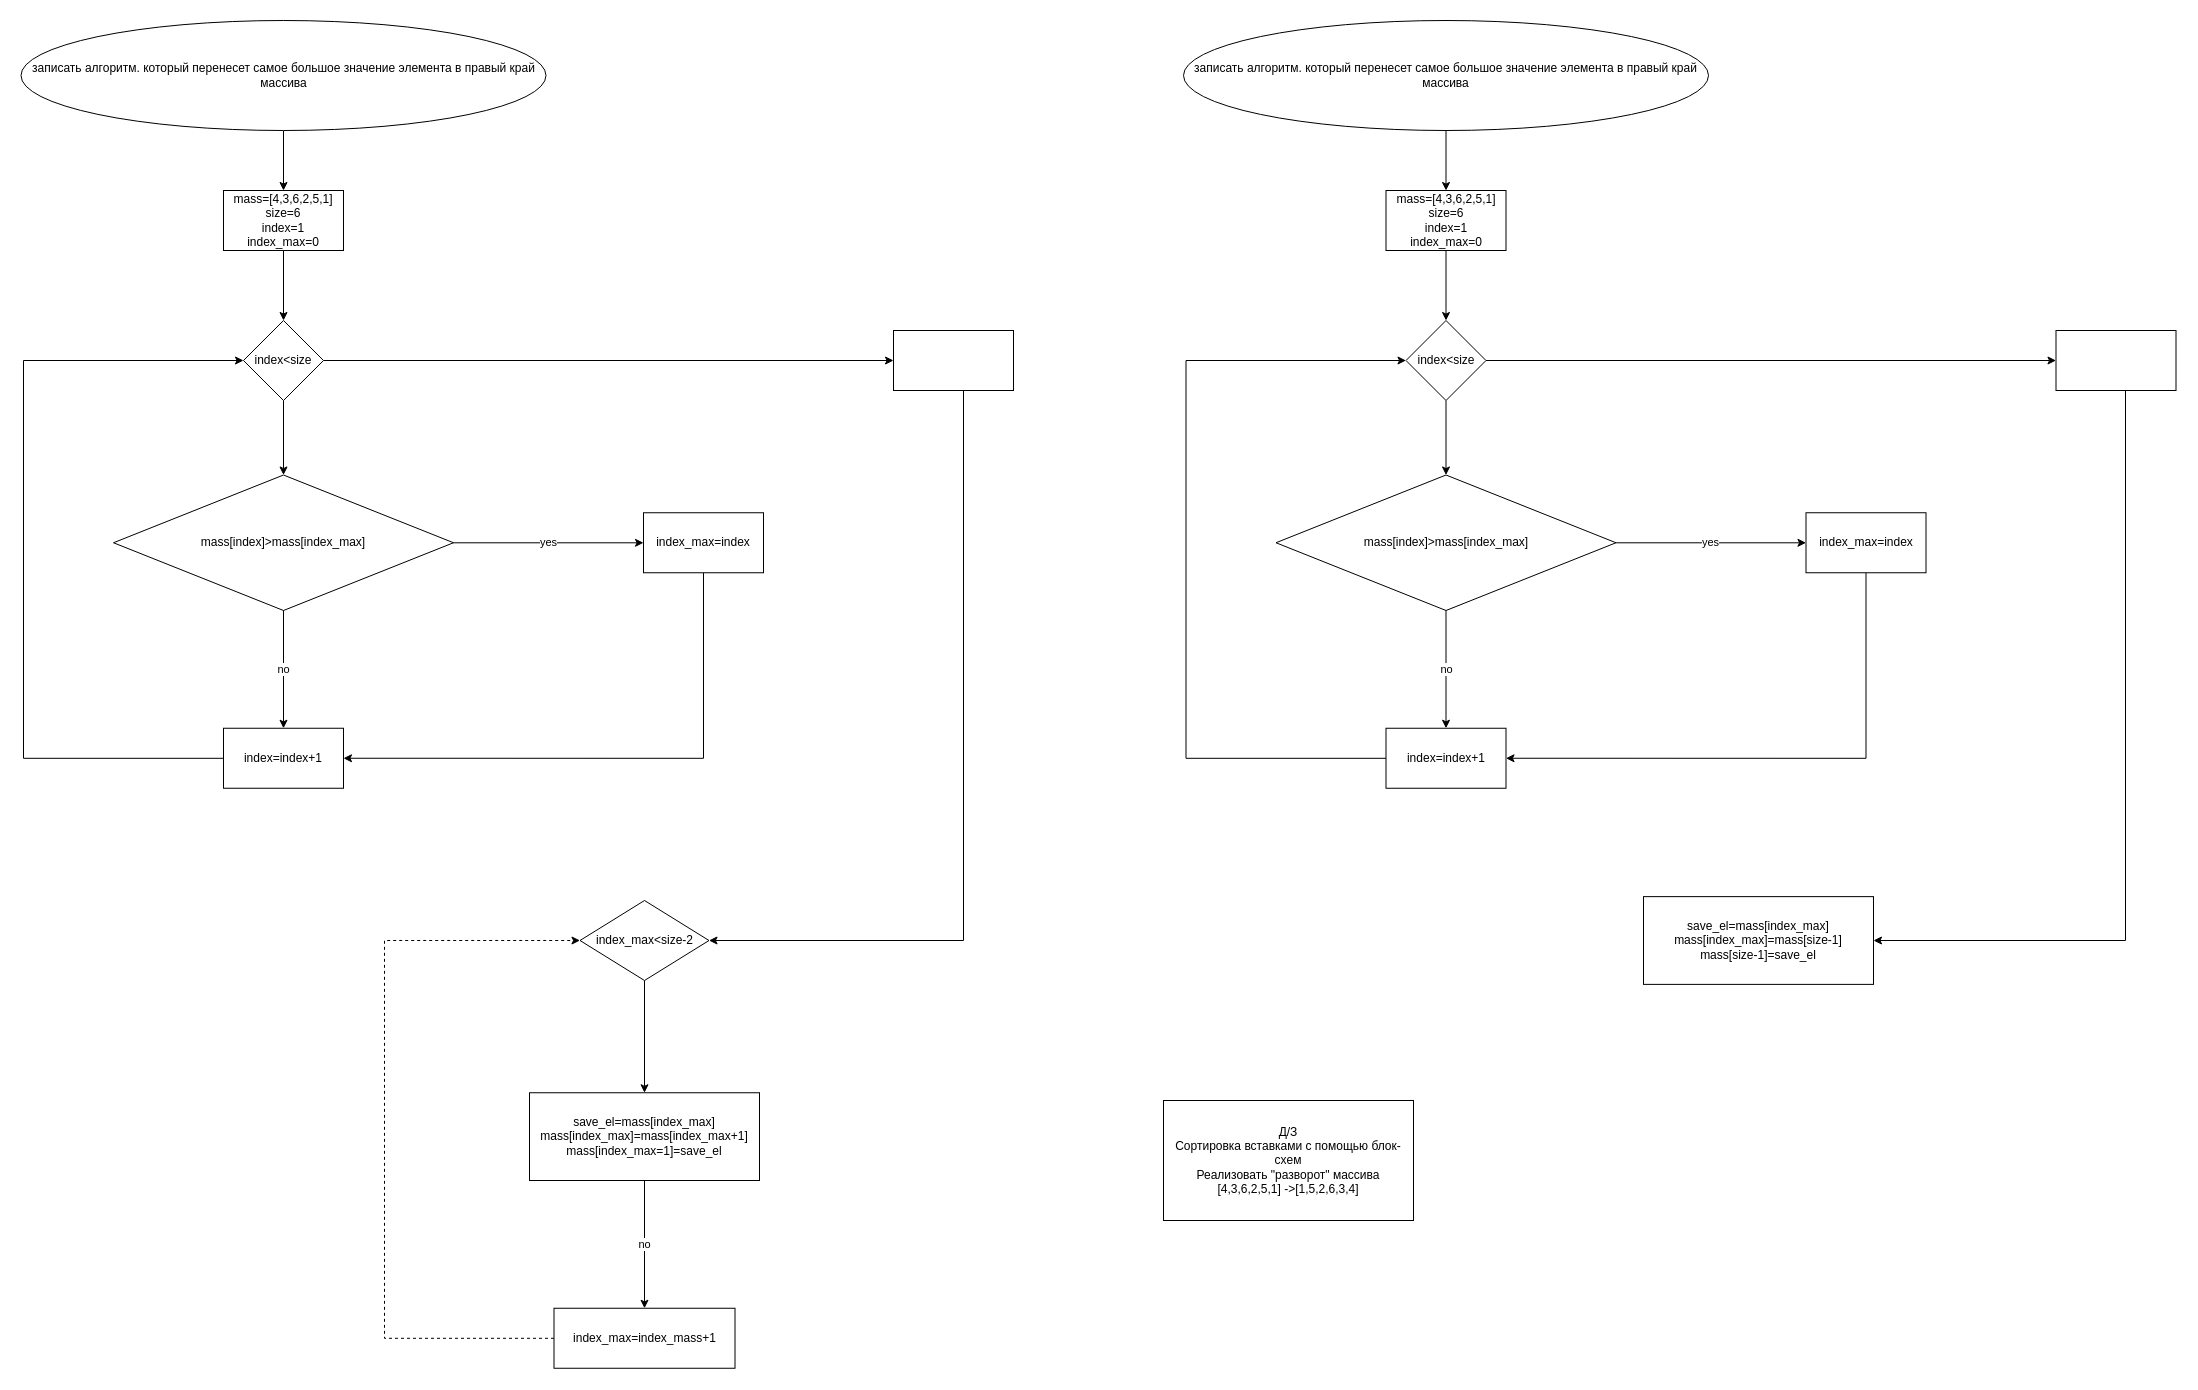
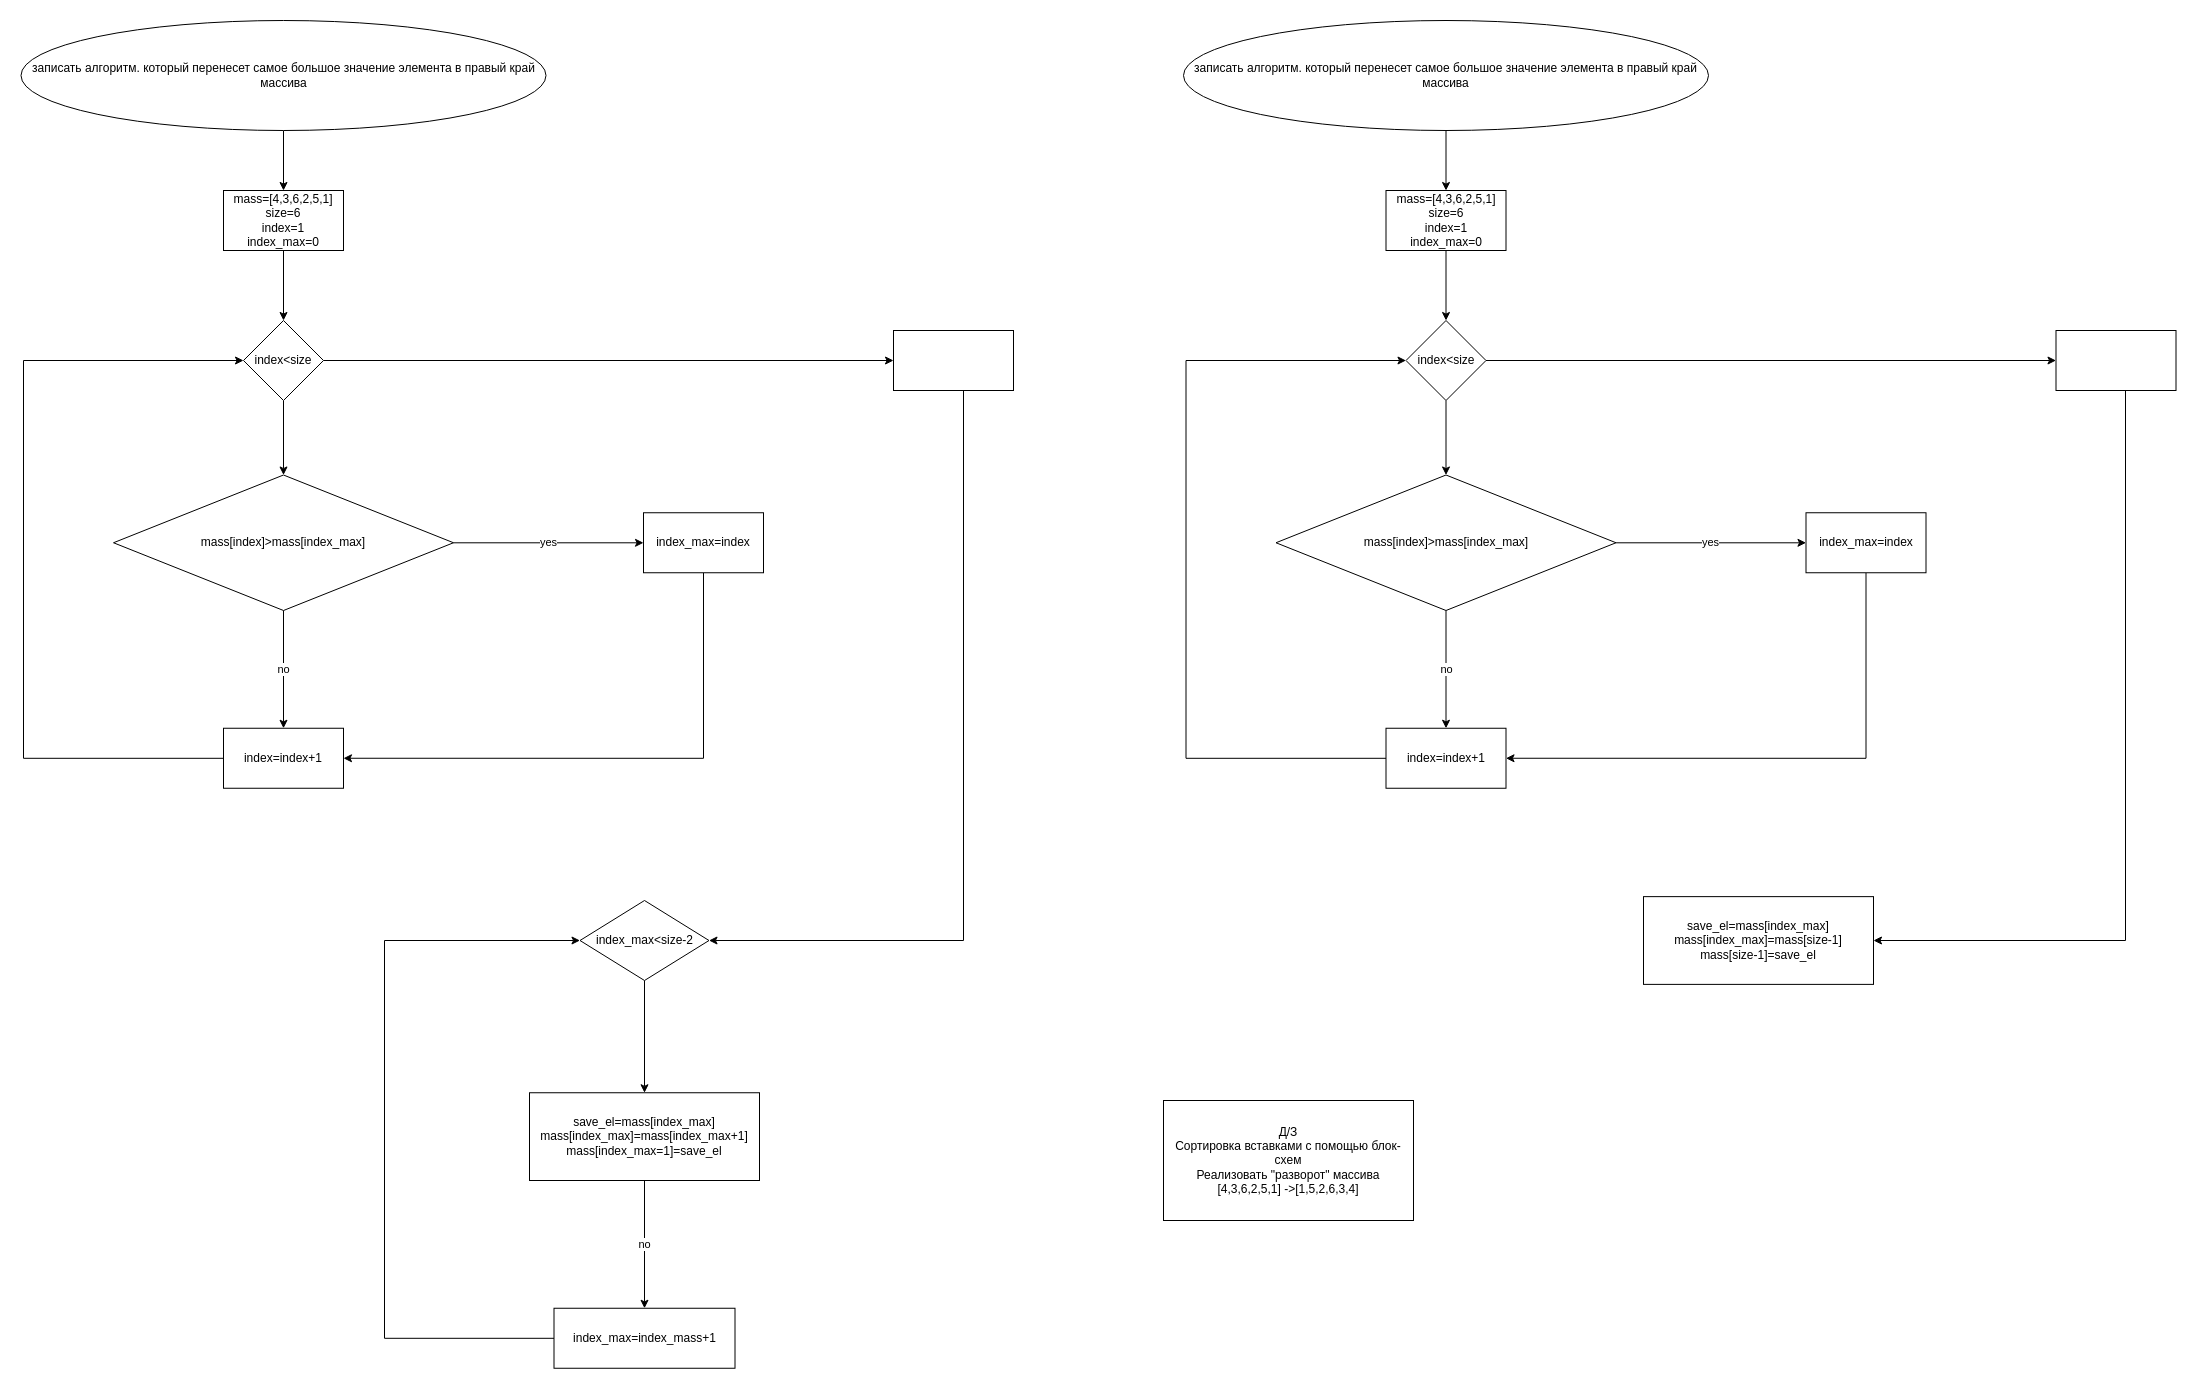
  <mxCell id="0" />
  <mxCell id="1" parent="0" />
  <mxCell id="2" value="" style="edgeStyle=orthogonalEdgeStyle;rounded=0;orthogonalLoop=1;jettySize=auto;html=1;" parent="1" source="3" target="5" edge="1"><mxGeometry relative="1" as="geometry" /></mxCell>
  <mxCell id="3" value="записать алгоритм. который перенесет самое большое значение элемента в правый край массива" style="ellipse;whiteSpace=wrap;html=1;" parent="1" vertex="1"><mxGeometry x="20.5" y="20" width="525" height="110" as="geometry" /></mxCell>
  <mxCell id="4" value="" style="edgeStyle=orthogonalEdgeStyle;rounded=0;orthogonalLoop=1;jettySize=auto;html=1;" edge="1" parent="1" source="5" target="8"><mxGeometry relative="1" as="geometry" /></mxCell>
  <mxCell id="5" value="mass=[4,3,6,2,5,1]&lt;br&gt;size=6&lt;br&gt;index=1&lt;br&gt;index_max=0" style="whiteSpace=wrap;html=1;" parent="1" vertex="1"><mxGeometry x="223" y="190" width="120" height="60" as="geometry" /></mxCell>
  <mxCell id="6" value="" style="edgeStyle=orthogonalEdgeStyle;rounded=0;orthogonalLoop=1;jettySize=auto;html=1;" edge="1" parent="1" source="8" target="11"><mxGeometry relative="1" as="geometry" /></mxCell>
  <mxCell id="7" value="" style="edgeStyle=orthogonalEdgeStyle;rounded=0;orthogonalLoop=1;jettySize=auto;html=1;" edge="1" parent="1" source="8" target="17"><mxGeometry relative="1" as="geometry" /></mxCell>
  <mxCell id="8" value="index&amp;lt;size" style="rhombus;whiteSpace=wrap;html=1;" vertex="1" parent="1"><mxGeometry x="243" y="320" width="80" height="80" as="geometry" /></mxCell>
  <mxCell id="9" value="yes" style="edgeStyle=orthogonalEdgeStyle;rounded=0;orthogonalLoop=1;jettySize=auto;html=1;" edge="1" parent="1" source="11" target="13"><mxGeometry relative="1" as="geometry" /></mxCell>
  <mxCell id="10" value="no" style="edgeStyle=orthogonalEdgeStyle;rounded=0;orthogonalLoop=1;jettySize=auto;html=1;" edge="1" parent="1" source="11" target="15"><mxGeometry relative="1" as="geometry" /></mxCell>
  <mxCell id="11" value="mass[index]&amp;gt;mass[index_max]" style="rhombus;whiteSpace=wrap;html=1;" vertex="1" parent="1"><mxGeometry x="113" y="474.5" width="340" height="135.5" as="geometry" /></mxCell>
  <mxCell id="12" style="edgeStyle=orthogonalEdgeStyle;rounded=0;orthogonalLoop=1;jettySize=auto;html=1;entryX=1;entryY=0.5;entryDx=0;entryDy=0;" edge="1" parent="1" source="13" target="15"><mxGeometry relative="1" as="geometry"><Array as="points"><mxPoint x="703" y="758" /></Array></mxGeometry></mxCell>
  <mxCell id="13" value="index_max=index" style="whiteSpace=wrap;html=1;" vertex="1" parent="1"><mxGeometry x="643" y="512.25" width="120" height="60" as="geometry" /></mxCell>
  <mxCell id="14" style="edgeStyle=orthogonalEdgeStyle;rounded=0;orthogonalLoop=1;jettySize=auto;html=1;entryX=0;entryY=0.5;entryDx=0;entryDy=0;" edge="1" parent="1" source="15" target="8"><mxGeometry relative="1" as="geometry"><Array as="points"><mxPoint x="23" y="758" /><mxPoint x="23" y="360" /></Array></mxGeometry></mxCell>
  <mxCell id="15" value="index=index+1" style="whiteSpace=wrap;html=1;" vertex="1" parent="1"><mxGeometry x="223" y="727.75" width="120" height="60" as="geometry" /></mxCell>
  <mxCell id="16" style="edgeStyle=orthogonalEdgeStyle;rounded=0;orthogonalLoop=1;jettySize=auto;html=1;entryX=1;entryY=0.5;entryDx=0;entryDy=0;" edge="1" parent="1" source="17" target="19"><mxGeometry relative="1" as="geometry"><Array as="points"><mxPoint x="963" y="940" /></Array></mxGeometry></mxCell>
  <mxCell id="17" value="" style="whiteSpace=wrap;html=1;" vertex="1" parent="1"><mxGeometry x="893" y="330" width="120" height="60" as="geometry" /></mxCell>
  <mxCell id="18" value="" style="edgeStyle=orthogonalEdgeStyle;rounded=0;orthogonalLoop=1;jettySize=auto;html=1;entryX=0.5;entryY=0;entryDx=0;entryDy=0;" edge="1" parent="1" source="19" target="23"><mxGeometry relative="1" as="geometry"><mxPoint x="644" y="1054.5" as="targetPoint" /></mxGeometry></mxCell>
  <mxCell id="19" value="index_max&amp;lt;size-2" style="rhombus;whiteSpace=wrap;html=1;" vertex="1" parent="1"><mxGeometry x="579.5" y="900" width="129" height="80" as="geometry" /></mxCell>
  <mxCell id="20" value="no" style="edgeStyle=orthogonalEdgeStyle;rounded=0;orthogonalLoop=1;jettySize=auto;html=1;exitX=0.5;exitY=1;exitDx=0;exitDy=0;" edge="1" parent="1" source="23" target="22"><mxGeometry relative="1" as="geometry"><mxPoint x="644" y="1190" as="sourcePoint" /></mxGeometry></mxCell>
- <mxCell id="21" style="edgeStyle=orthogonalEdgeStyle;rounded=0;orthogonalLoop=1;jettySize=auto;html=1;entryX=0;entryY=0.5;entryDx=0;entryDy=0;dashed=1;" edge="1" parent="1" source="22" target="19"><mxGeometry relative="1" as="geometry"><Array as="points"><mxPoint x="384" y="1338" /><mxPoint x="384" y="940" /></Array></mxGeometry></mxCell>
+ <mxCell id="21" style="edgeStyle=orthogonalEdgeStyle;rounded=0;orthogonalLoop=1;jettySize=auto;html=1;entryX=0;entryY=0.5;entryDx=0;entryDy=0;" edge="1" parent="1" source="22" target="19"><mxGeometry relative="1" as="geometry"><Array as="points"><mxPoint x="384" y="1338" /><mxPoint x="384" y="940" /></Array></mxGeometry></mxCell>
  <mxCell id="22" value="index_max=index_mass+1" style="whiteSpace=wrap;html=1;" vertex="1" parent="1"><mxGeometry x="553.5" y="1307.75" width="181" height="60" as="geometry" /></mxCell>
  <mxCell id="23" value="save_el=mass[index_max]&lt;br&gt;mass[index_max]=mass[index_max+1]&lt;br&gt;mass[index_max=1]=save_el" style="rounded=0;whiteSpace=wrap;html=1;" vertex="1" parent="1"><mxGeometry x="529" y="1092.25" width="230" height="87.75" as="geometry" /></mxCell>
  <mxCell id="24" value="" style="edgeStyle=orthogonalEdgeStyle;rounded=0;orthogonalLoop=1;jettySize=auto;html=1;" edge="1" parent="1" source="25" target="27"><mxGeometry relative="1" as="geometry" /></mxCell>
  <mxCell id="25" value="записать алгоритм. который перенесет самое большое значение элемента в правый край массива" style="ellipse;whiteSpace=wrap;html=1;" vertex="1" parent="1"><mxGeometry x="1183" y="20" width="525" height="110" as="geometry" /></mxCell>
  <mxCell id="26" value="" style="edgeStyle=orthogonalEdgeStyle;rounded=0;orthogonalLoop=1;jettySize=auto;html=1;" edge="1" parent="1" source="27" target="30"><mxGeometry relative="1" as="geometry" /></mxCell>
  <mxCell id="27" value="mass=[4,3,6,2,5,1]&lt;br&gt;size=6&lt;br&gt;index=1&lt;br&gt;index_max=0" style="whiteSpace=wrap;html=1;" vertex="1" parent="1"><mxGeometry x="1385.5" y="190" width="120" height="60" as="geometry" /></mxCell>
  <mxCell id="28" value="" style="edgeStyle=orthogonalEdgeStyle;rounded=0;orthogonalLoop=1;jettySize=auto;html=1;" edge="1" parent="1" source="30" target="33"><mxGeometry relative="1" as="geometry" /></mxCell>
  <mxCell id="29" value="" style="edgeStyle=orthogonalEdgeStyle;rounded=0;orthogonalLoop=1;jettySize=auto;html=1;" edge="1" parent="1" source="30" target="39"><mxGeometry relative="1" as="geometry" /></mxCell>
  <mxCell id="30" value="index&amp;lt;size" style="rhombus;whiteSpace=wrap;html=1;" vertex="1" parent="1"><mxGeometry x="1405.5" y="320" width="80" height="80" as="geometry" /></mxCell>
  <mxCell id="31" value="yes" style="edgeStyle=orthogonalEdgeStyle;rounded=0;orthogonalLoop=1;jettySize=auto;html=1;" edge="1" parent="1" source="33" target="35"><mxGeometry relative="1" as="geometry" /></mxCell>
  <mxCell id="32" value="no" style="edgeStyle=orthogonalEdgeStyle;rounded=0;orthogonalLoop=1;jettySize=auto;html=1;" edge="1" parent="1" source="33" target="37"><mxGeometry relative="1" as="geometry" /></mxCell>
  <mxCell id="33" value="mass[index]&amp;gt;mass[index_max]" style="rhombus;whiteSpace=wrap;html=1;" vertex="1" parent="1"><mxGeometry x="1275.5" y="474.5" width="340" height="135.5" as="geometry" /></mxCell>
  <mxCell id="34" style="edgeStyle=orthogonalEdgeStyle;rounded=0;orthogonalLoop=1;jettySize=auto;html=1;entryX=1;entryY=0.5;entryDx=0;entryDy=0;" edge="1" parent="1" source="35" target="37"><mxGeometry relative="1" as="geometry"><Array as="points"><mxPoint x="1865.5" y="758" /></Array></mxGeometry></mxCell>
  <mxCell id="35" value="index_max=index" style="whiteSpace=wrap;html=1;" vertex="1" parent="1"><mxGeometry x="1805.5" y="512.25" width="120" height="60" as="geometry" /></mxCell>
  <mxCell id="36" style="edgeStyle=orthogonalEdgeStyle;rounded=0;orthogonalLoop=1;jettySize=auto;html=1;entryX=0;entryY=0.5;entryDx=0;entryDy=0;" edge="1" parent="1" source="37" target="30"><mxGeometry relative="1" as="geometry"><Array as="points"><mxPoint x="1185.5" y="758" /><mxPoint x="1185.5" y="360" /></Array></mxGeometry></mxCell>
  <mxCell id="37" value="index=index+1" style="whiteSpace=wrap;html=1;" vertex="1" parent="1"><mxGeometry x="1385.5" y="727.75" width="120" height="60" as="geometry" /></mxCell>
  <mxCell id="38" style="edgeStyle=orthogonalEdgeStyle;rounded=0;orthogonalLoop=1;jettySize=auto;html=1;entryX=1;entryY=0.5;entryDx=0;entryDy=0;" edge="1" parent="1" source="39" target="40"><mxGeometry relative="1" as="geometry"><Array as="points"><mxPoint x="2125" y="940" /></Array><mxPoint x="1871" y="940" as="targetPoint" /></mxGeometry></mxCell>
  <mxCell id="39" value="" style="whiteSpace=wrap;html=1;" vertex="1" parent="1"><mxGeometry x="2055.5" y="330" width="120" height="60" as="geometry" /></mxCell>
  <mxCell id="40" value="save_el=mass[index_max]&lt;br&gt;mass[index_max]=mass[size-1]&lt;br&gt;mass[size-1]=save_el" style="rounded=0;whiteSpace=wrap;html=1;" vertex="1" parent="1"><mxGeometry x="1643" y="896.13" width="230" height="87.75" as="geometry" /></mxCell>
  <mxCell id="41" value="Д/З &lt;br&gt;Сортировка вставками с помощью блок-схем&lt;br&gt;Реализовать &quot;разворот&quot; массива [4,3,6,2,5,1] -&amp;gt;[1,5,2,6,3,4]" style="rounded=0;whiteSpace=wrap;html=1;" vertex="1" parent="1"><mxGeometry x="1163" y="1100" width="250" height="120" as="geometry" /></mxCell>
